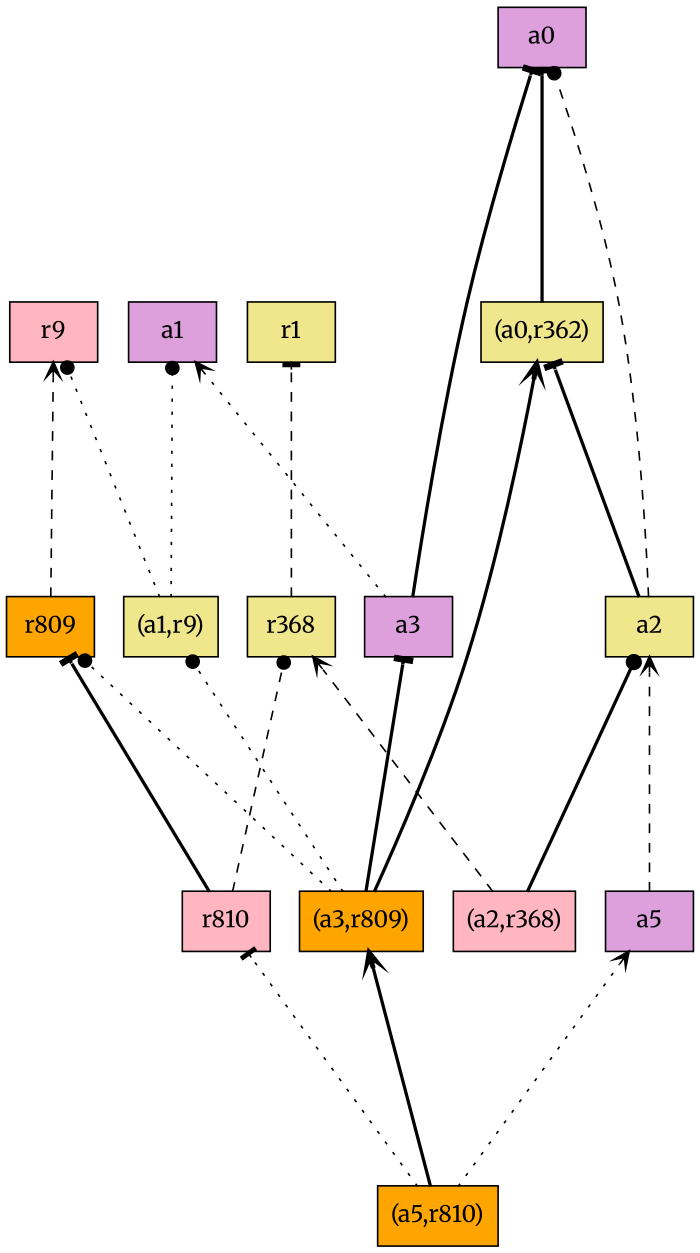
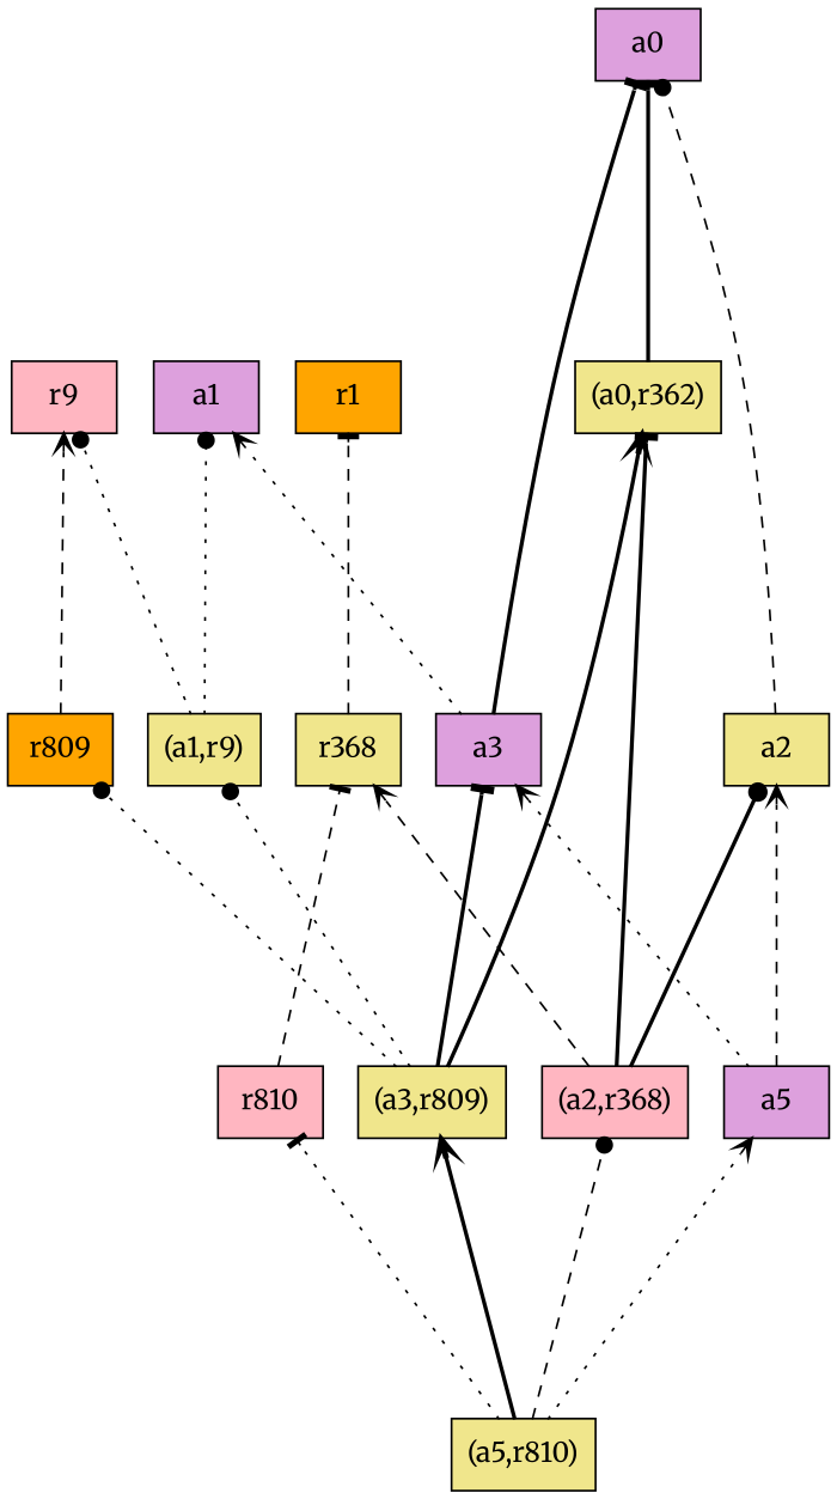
  digraph {
    fontname=Merriweather
    rankdir=BT
    ranksep=2.0
    node [fillcolor=khaki fontname=Merriweather shape=record style=filled]
    edge [arrowhead=vee fontname=Merriweather style=dotted]
    n1 [label="{(a1,r9)}"]
    n2 [fillcolor=lightpink label="{r9}"]
    n3 [fillcolor=plum label="{a1}"]
    n4 [fillcolor=lightpink label="{(a2,r368)}"]
    n5 [label="{r368}"]
    n6 [label="{a2}"]
    n7 [label="{(a0,r362)}"]
-   n8 [label="{r1}"]
+   n8 [fillcolor=orange label="{r1}"]
    n9 [fillcolor=plum label="{a0}"]
    n10 [fillcolor=plum label="{a3}"]
-   n11 [fillcolor=orange label="{(a5,r810)}"]
-   n12 [fillcolor=orange label="{(a3,r809)}"]
+   n11 [label="{(a5,r810)}"]
+   n12 [label="{(a3,r809)}"]
    n13 [fillcolor=plum label="{a5}"]
    n14 [fillcolor=lightpink label="{r810}"]
    n15 [fillcolor=orange label="{r809}"]
    n1 -> n2 [arrowhead=dot]
    n1 -> n3 [arrowhead=dot]
    n4 -> n5 [style=dashed]
    n4 -> n6 [arrowhead=dot style=bold]
-   n6 -> n7 [arrowhead=tee style=bold]
+   n4 -> n7 [arrowhead=tee style=bold]
    n5 -> n8 [arrowhead=tee style=dashed]
    n6 -> n9 [arrowhead=dot style=dashed]
    n7 -> n9 [arrowhead=tee style=bold]
    n10 -> n3
    n10 -> n9 [arrowhead=tee style=bold]
+   n11 -> n4 [arrowhead=dot style=dashed]
    n11 -> n12 [style=bold]
    n11 -> n13
    n11 -> n14 [arrowhead=tee]
    n12 -> n1 [arrowhead=dot]
    n12 -> n7 [style=bold]
    n12 -> n10 [arrowhead=tee style=bold]
    n12 -> n15 [arrowhead=dot]
    n13 -> n6 [style=dashed]
-   n14 -> n5 [arrowhead=dot style=dashed]
-   n14 -> n15 [arrowhead=tee style=bold]
+   n13 -> n10
+   n14 -> n5 [arrowhead=tee style=dashed]
    n15 -> n2 [style=dashed]
  }
